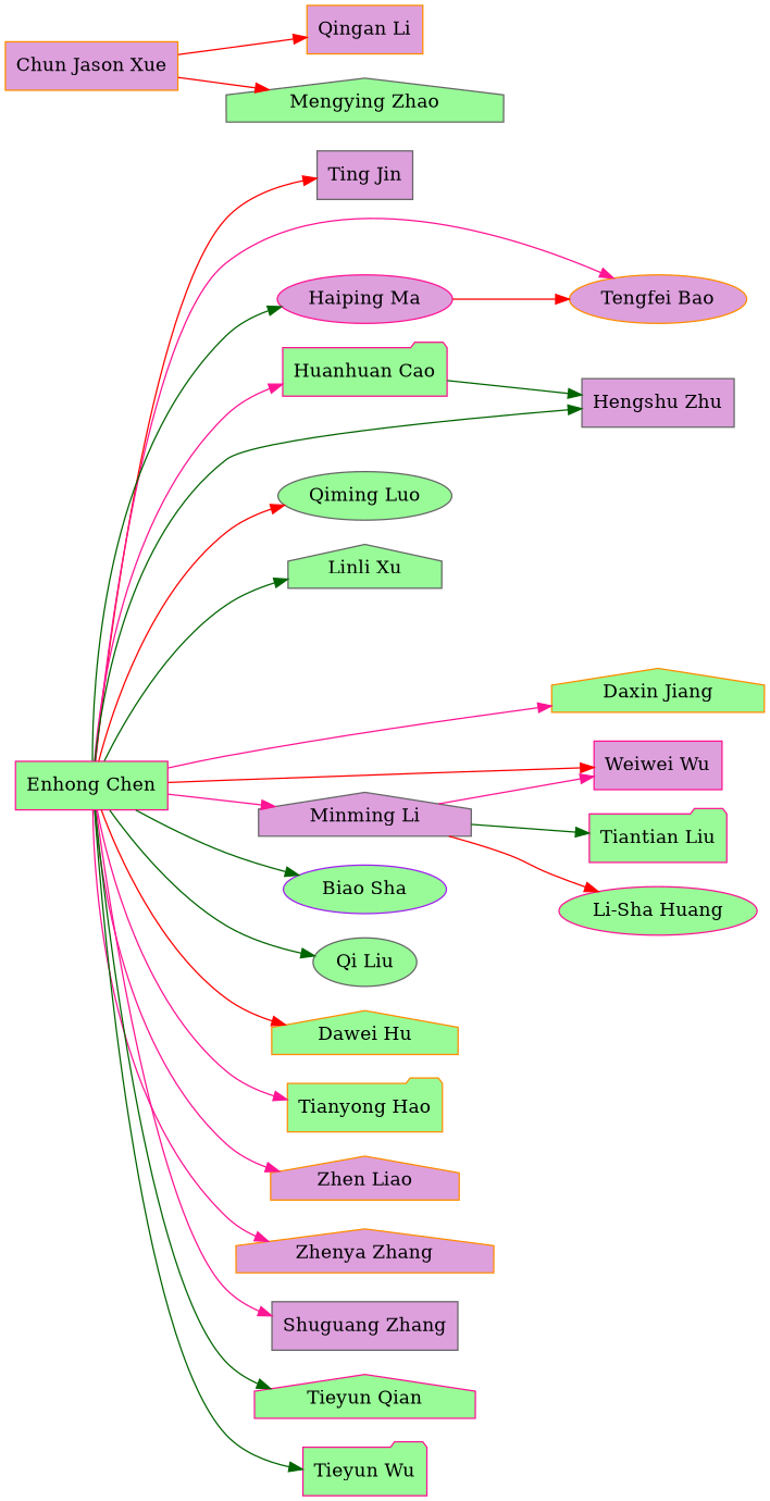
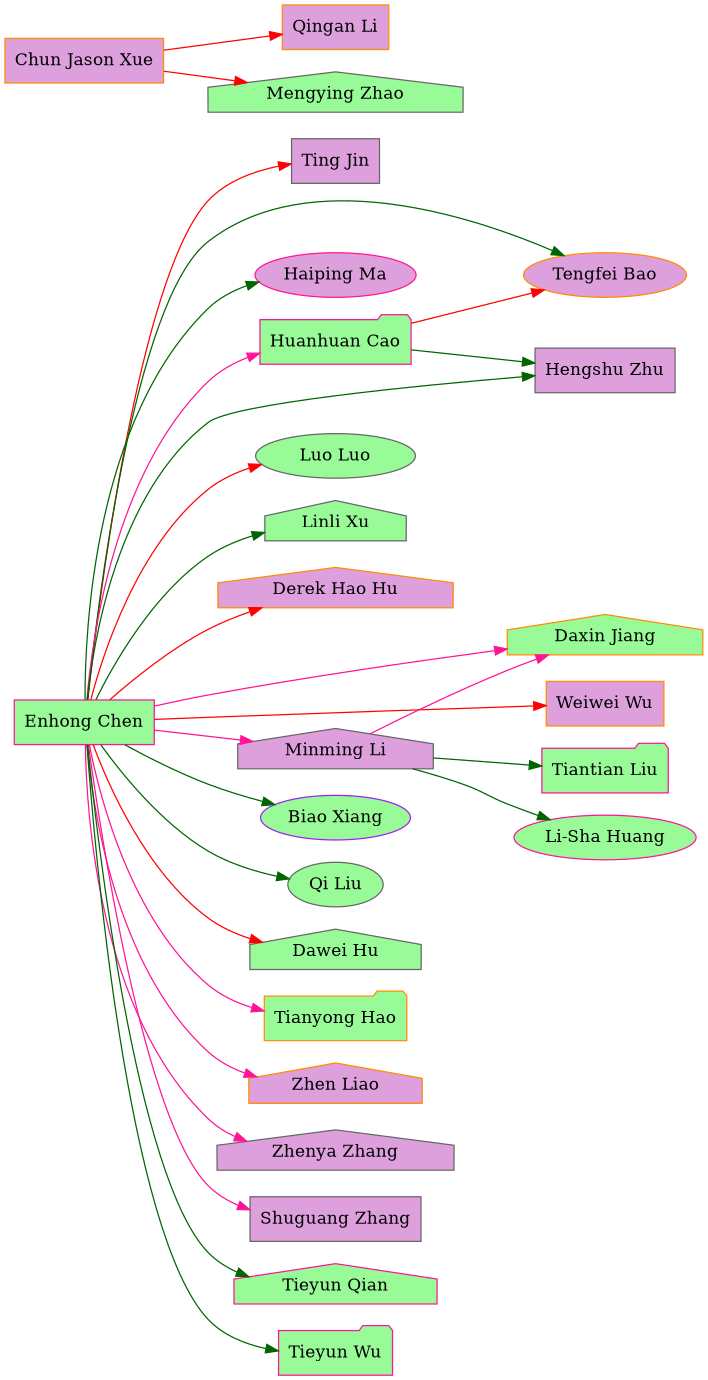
  strict digraph {
    rankdir=LR
    node [color=darkorange fillcolor=palegreen shape=house style=filled]
    edge [color=darkgreen]
    "Enhong Chen" [color=deeppink shape=box]
    "Ting Jin" [color=gray40 fillcolor=plum shape=box]
    "Tengfei Bao" [fillcolor=plum shape=ellipse]
-   "Qiming Luo" [color=gray40 shape=ellipse]
+   "Qiming Luo" [color=gray40 shape=ellipse label="Luo Luo"]
    "Linli Xu" [color=gray40]
    "Huanhuan Cao" [color=deeppink shape=folder]
    "Hengshu Zhu" [color=gray40 fillcolor=plum shape=box]
    "Haiping Ma" [color=deeppink fillcolor=plum shape=ellipse]
+   "Derek Hao Hu" [fillcolor=plum]
    "Minming Li" [color=gray40 fillcolor=plum]
-   "Biao Xiang" [color=purple shape=ellipse label="Biao Sha"]
+   "Biao Xiang" [color=purple shape=ellipse]
    "Daxin Jiang"
    "Qi Liu" [color=gray40 shape=ellipse]
-   "Weiwei Wu" [color=deeppink fillcolor=plum shape=box]
-   "Dawei Hu"
+   "Weiwei Wu" [fillcolor=plum shape=box]
+   "Dawei Hu" [color=gray40]
    "Tianyong Hao" [shape=folder]
    "Zhen Liao" [fillcolor=plum]
-   "Zhenya Zhang" [fillcolor=plum]
+   "Zhenya Zhang" [color=gray40 fillcolor=plum]
    "Shuguang Zhang" [color=gray40 fillcolor=plum shape=box]
    "Tieyun Qian" [color=deeppink]
    n21 [color=deeppink label="Tieyun Wu" shape=folder]
    "Tiantian Liu" [color=deeppink shape=folder]
    "Li-Sha Huang" [color=deeppink shape=ellipse]
    "Chun Jason Xue" [fillcolor=plum shape=box]
    "Qingan Li" [fillcolor=plum shape=box]
    "Mengying Zhao" [color=gray40]
    "Enhong Chen" -> "Ting Jin" [color=red]
-   "Enhong Chen" -> "Tengfei Bao" [color=deeppink]
+   "Enhong Chen" -> "Tengfei Bao"
    "Enhong Chen" -> "Qiming Luo" [color=red]
    "Enhong Chen" -> "Linli Xu"
    "Enhong Chen" -> "Huanhuan Cao" [color=deeppink]
    "Enhong Chen" -> "Hengshu Zhu"
    "Enhong Chen" -> "Haiping Ma"
+   "Enhong Chen" -> "Derek Hao Hu" [color=red]
    "Enhong Chen" -> "Minming Li" [color=deeppink]
    "Enhong Chen" -> "Biao Xiang"
    "Enhong Chen" -> "Daxin Jiang" [color=deeppink]
    "Enhong Chen" -> "Qi Liu"
    "Enhong Chen" -> "Weiwei Wu" [color=red]
    "Enhong Chen" -> "Dawei Hu" [color=red]
    "Enhong Chen" -> "Tianyong Hao" [color=deeppink]
    "Enhong Chen" -> "Zhen Liao" [color=deeppink]
    "Enhong Chen" -> "Zhenya Zhang" [color=deeppink]
    "Enhong Chen" -> "Shuguang Zhang" [color=deeppink]
    "Enhong Chen" -> "Tieyun Qian"
    "Enhong Chen" -> n21
-   "Haiping Ma" -> "Tengfei Bao" [color=red]
+   "Huanhuan Cao" -> "Tengfei Bao" [color=red]
    "Huanhuan Cao" -> "Hengshu Zhu"
-   "Minming Li" -> "Weiwei Wu" [color=deeppink]
+   "Minming Li" -> "Daxin Jiang" [color=deeppink]
    "Minming Li" -> "Tiantian Liu"
-   "Minming Li" -> "Li-Sha Huang" [color=red]
+   "Minming Li" -> "Li-Sha Huang"
    "Chun Jason Xue" -> "Qingan Li" [color=red]
    "Chun Jason Xue" -> "Mengying Zhao" [color=red]
  }
